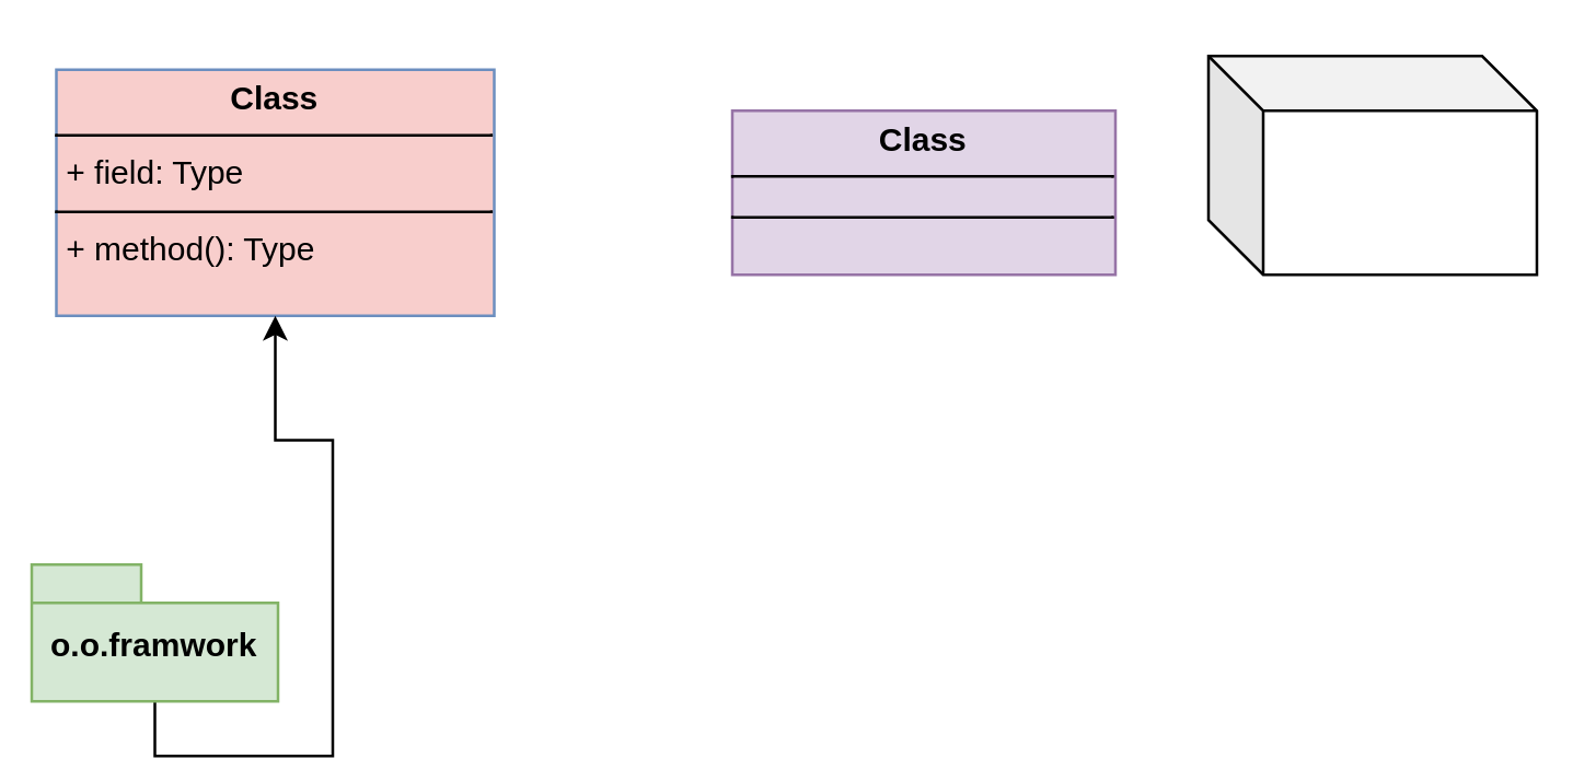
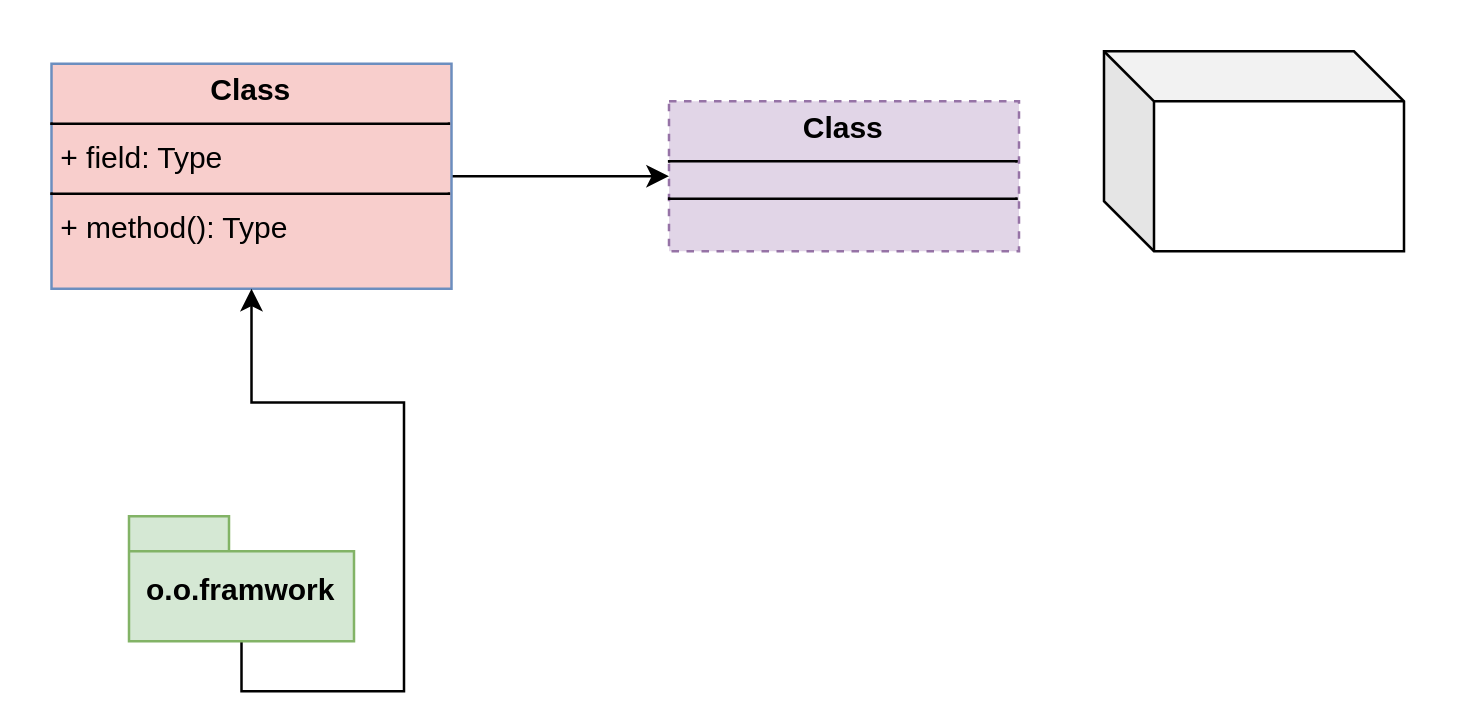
  <mxCell id="0" />
  <mxCell id="1" parent="0" />
- <mxCell id="2" value="&lt;p style=&quot;margin:0px;margin-top:4px;text-align:center;&quot;&gt;&lt;b&gt;Class&lt;/b&gt;&lt;/p&gt;&lt;hr size=&quot;1&quot; style=&quot;border-style:solid;&quot;/&gt;&lt;div style=&quot;height:2px;&quot;&gt;&lt;/div&gt;&lt;hr size=&quot;1&quot; style=&quot;border-style:solid;&quot;/&gt;&lt;div style=&quot;height:2px;&quot;&gt;&lt;/div&gt;" style="verticalAlign=top;align=left;overflow=fill;html=1;whiteSpace=wrap;fillColor=#e1d5e7;strokeColor=#9673a6;" parent="1" vertex="1"><mxGeometry x="267" y="40" width="140" height="60" as="geometry" /></mxCell>
+ <mxCell id="2" value="&lt;p style=&quot;margin:0px;margin-top:4px;text-align:center;&quot;&gt;&lt;b&gt;Class&lt;/b&gt;&lt;/p&gt;&lt;hr size=&quot;1&quot; style=&quot;border-style:solid;&quot;/&gt;&lt;div style=&quot;height:2px;&quot;&gt;&lt;/div&gt;&lt;hr size=&quot;1&quot; style=&quot;border-style:solid;&quot;/&gt;&lt;div style=&quot;height:2px;&quot;&gt;&lt;/div&gt;" style="verticalAlign=top;align=left;overflow=fill;html=1;whiteSpace=wrap;fillColor=#e1d5e7;strokeColor=#9673a6;dashed=1;" parent="1" vertex="1"><mxGeometry x="267" y="40" width="140" height="60" as="geometry" /></mxCell>
+ <mxCell id="3" style="edgeStyle=orthogonalEdgeStyle;rounded=0;orthogonalLoop=1;jettySize=auto;html=1;entryX=0;entryY=0.5;entryDx=0;entryDy=0;" parent="1" source="4" target="2" edge="1"><mxGeometry relative="1" as="geometry" /></mxCell>
  <mxCell id="4" value="&lt;p style=&quot;margin:0px;margin-top:4px;text-align:center;&quot;&gt;&lt;b&gt;Class&lt;/b&gt;&lt;/p&gt;&lt;hr size=&quot;1&quot; style=&quot;border-style:solid;&quot;/&gt;&lt;p style=&quot;margin:0px;margin-left:4px;&quot;&gt;+ field: Type&lt;/p&gt;&lt;hr size=&quot;1&quot; style=&quot;border-style:solid;&quot;/&gt;&lt;p style=&quot;margin:0px;margin-left:4px;&quot;&gt;+ method(): Type&lt;/p&gt;" style="verticalAlign=top;align=left;overflow=fill;html=1;whiteSpace=wrap;fillColor=#f8cecc;strokeColor=#6c8ebf;" parent="1" vertex="1"><mxGeometry x="20" y="25" width="160" height="90" as="geometry" /></mxCell>
  <mxCell id="5" style="edgeStyle=orthogonalEdgeStyle;rounded=0;orthogonalLoop=1;jettySize=auto;html=1;exitX=0.5;exitY=1;exitDx=0;exitDy=0;exitPerimeter=0;entryX=0.5;entryY=1;entryDx=0;entryDy=0;" edge="1" parent="1" source="6" target="4"><mxGeometry relative="1" as="geometry" /></mxCell>
- <mxCell id="6" value="o.o.framwork" style="shape=folder;fontStyle=1;spacingTop=10;tabWidth=40;tabHeight=14;tabPosition=left;html=1;whiteSpace=wrap;fillColor=#d5e8d4;strokeColor=#82b366;" parent="1" vertex="1"><mxGeometry x="11" y="206" width="90" height="50" as="geometry" /></mxCell>
+ <mxCell id="6" value="o.o.framwork" style="shape=folder;fontStyle=1;spacingTop=10;tabWidth=40;tabHeight=14;tabPosition=left;html=1;whiteSpace=wrap;fillColor=#d5e8d4;strokeColor=#82b366;" parent="1" vertex="1"><mxGeometry x="51" y="206" width="90" height="50" as="geometry" /></mxCell>
  <mxCell id="7" value="" style="shape=cube;whiteSpace=wrap;html=1;boundedLbl=1;backgroundOutline=1;darkOpacity=0.05;darkOpacity2=0.1;" vertex="1" parent="1"><mxGeometry x="441" y="20" width="120" height="80" as="geometry" /></mxCell>
